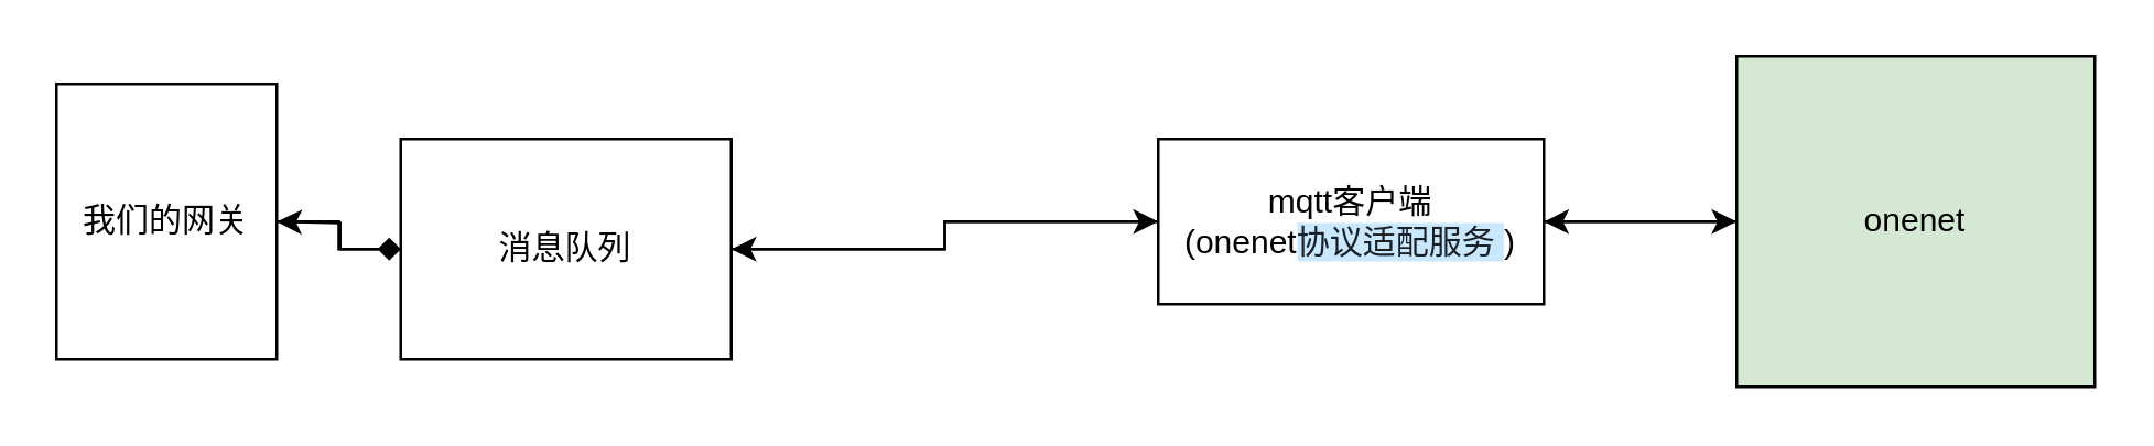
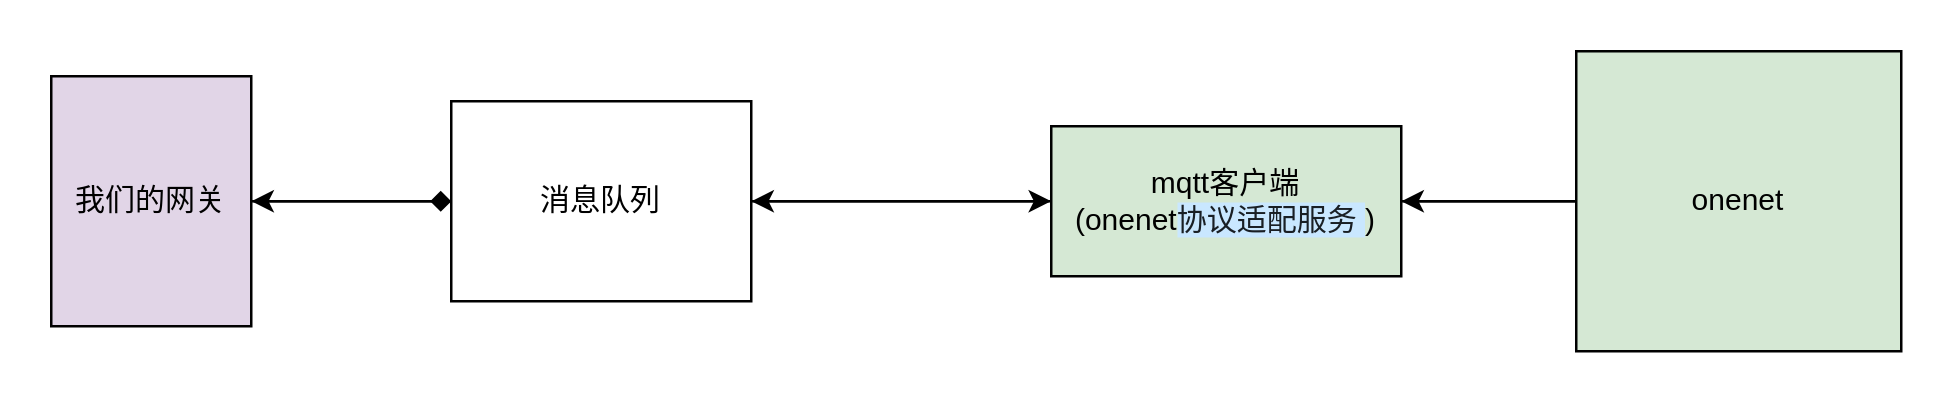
  <mxCell id="0" />
  <mxCell id="1" parent="0" />
  <mxCell id="2" style="edgeStyle=orthogonalEdgeStyle;rounded=0;orthogonalLoop=1;jettySize=auto;html=1;entryX=0;entryY=0.5;entryDx=0;entryDy=0;endArrow=diamond;" edge="1" parent="1" source="3" target="6"><mxGeometry relative="1" as="geometry" /></mxCell>
- <mxCell id="3" value="我们的网关" style="rounded=0;whiteSpace=wrap;html=1;" vertex="1" parent="1"><mxGeometry x="20" y="30" width="80" height="100" as="geometry" /></mxCell>
+ <mxCell id="3" value="我们的网关" style="rounded=0;whiteSpace=wrap;html=1;fillColor=#e1d5e7;" vertex="1" parent="1"><mxGeometry x="20" y="30" width="80" height="100" as="geometry" /></mxCell>
  <mxCell id="4" style="edgeStyle=orthogonalEdgeStyle;rounded=0;orthogonalLoop=1;jettySize=auto;html=1;" edge="1" parent="1" source="6" target="9"><mxGeometry relative="1" as="geometry" /></mxCell>
  <mxCell id="5" style="edgeStyle=orthogonalEdgeStyle;rounded=0;orthogonalLoop=1;jettySize=auto;html=1;exitX=0;exitY=0.5;exitDx=0;exitDy=0;" edge="1" parent="1" source="6"><mxGeometry relative="1" as="geometry"><mxPoint x="100" y="80" as="targetPoint" /></mxGeometry></mxCell>
- <mxCell id="6" value="消息队列" style="rounded=0;whiteSpace=wrap;html=1;" vertex="1" parent="1"><mxGeometry x="145" y="50" width="120" height="80" as="geometry" /></mxCell>
+ <mxCell id="6" value="消息队列" style="rounded=0;whiteSpace=wrap;html=1;" vertex="1" parent="1"><mxGeometry x="180" y="40" width="120" height="80" as="geometry" /></mxCell>
  <mxCell id="7" style="edgeStyle=orthogonalEdgeStyle;rounded=0;orthogonalLoop=1;jettySize=auto;html=1;exitX=0;exitY=0.5;exitDx=0;exitDy=0;entryX=1;entryY=0.5;entryDx=0;entryDy=0;" edge="1" parent="1" source="9" target="6"><mxGeometry relative="1" as="geometry"><mxPoint x="340" y="80" as="targetPoint" /></mxGeometry></mxCell>
- <mxCell id="8" style="edgeStyle=orthogonalEdgeStyle;rounded=0;orthogonalLoop=1;jettySize=auto;html=1;exitX=1;exitY=0.5;exitDx=0;exitDy=0;entryX=0;entryY=0.5;entryDx=0;entryDy=0;" edge="1" parent="1" source="9" target="11"><mxGeometry relative="1" as="geometry" /></mxCell>
- <mxCell id="9" value="&lt;font style=&quot;font-size: 12px&quot;&gt;mqtt客户端&lt;br&gt;(onenet&lt;span style=&quot;color: rgb(25 , 31 , 37) ; font-family: , , &amp;#34;pingfang sc&amp;#34; , &amp;#34;hiragino sans gb&amp;#34; , &amp;#34;segoe ui&amp;#34; , , &amp;#34;roboto&amp;#34; , &amp;#34;droid sans&amp;#34; , &amp;#34;helvetica neue&amp;#34; , sans-serif ; text-align: left ; white-space: pre-wrap ; background-color: rgb(201 , 231 , 255)&quot;&gt;协议适配服务 &lt;/span&gt;&lt;/font&gt;)" style="rounded=0;whiteSpace=wrap;html=1;" vertex="1" parent="1"><mxGeometry x="420" y="50" width="140" height="60" as="geometry" /></mxCell>
+ <mxCell id="8" style="edgeStyle=orthogonalEdgeStyle;rounded=0;orthogonalLoop=1;jettySize=auto;html=1;exitX=1;exitY=0.5;exitDx=0;exitDy=0;entryX=0;entryY=0.5;entryDx=0;entryDy=0;endArrow=none;" edge="1" parent="1" source="9" target="11"><mxGeometry relative="1" as="geometry" /></mxCell>
+ <mxCell id="9" value="&lt;font style=&quot;font-size: 12px&quot;&gt;mqtt客户端&lt;br&gt;(onenet&lt;span style=&quot;color: rgb(25 , 31 , 37) ; font-family: , , &amp;#34;pingfang sc&amp;#34; , &amp;#34;hiragino sans gb&amp;#34; , &amp;#34;segoe ui&amp;#34; , , &amp;#34;roboto&amp;#34; , &amp;#34;droid sans&amp;#34; , &amp;#34;helvetica neue&amp;#34; , sans-serif ; text-align: left ; white-space: pre-wrap ; background-color: rgb(201 , 231 , 255)&quot;&gt;协议适配服务 &lt;/span&gt;&lt;/font&gt;)" style="rounded=0;whiteSpace=wrap;html=1;fillColor=#d5e8d4;" vertex="1" parent="1"><mxGeometry x="420" y="50" width="140" height="60" as="geometry" /></mxCell>
  <mxCell id="10" style="edgeStyle=orthogonalEdgeStyle;rounded=0;orthogonalLoop=1;jettySize=auto;html=1;exitX=0;exitY=0.5;exitDx=0;exitDy=0;" edge="1" parent="1" source="11"><mxGeometry relative="1" as="geometry"><mxPoint x="560" y="80" as="targetPoint" /></mxGeometry></mxCell>
  <mxCell id="11" value="onenet" style="rounded=0;whiteSpace=wrap;html=1;fillColor=#d5e8d4;" vertex="1" parent="1"><mxGeometry x="630" y="20" width="130" height="120" as="geometry" /></mxCell>
